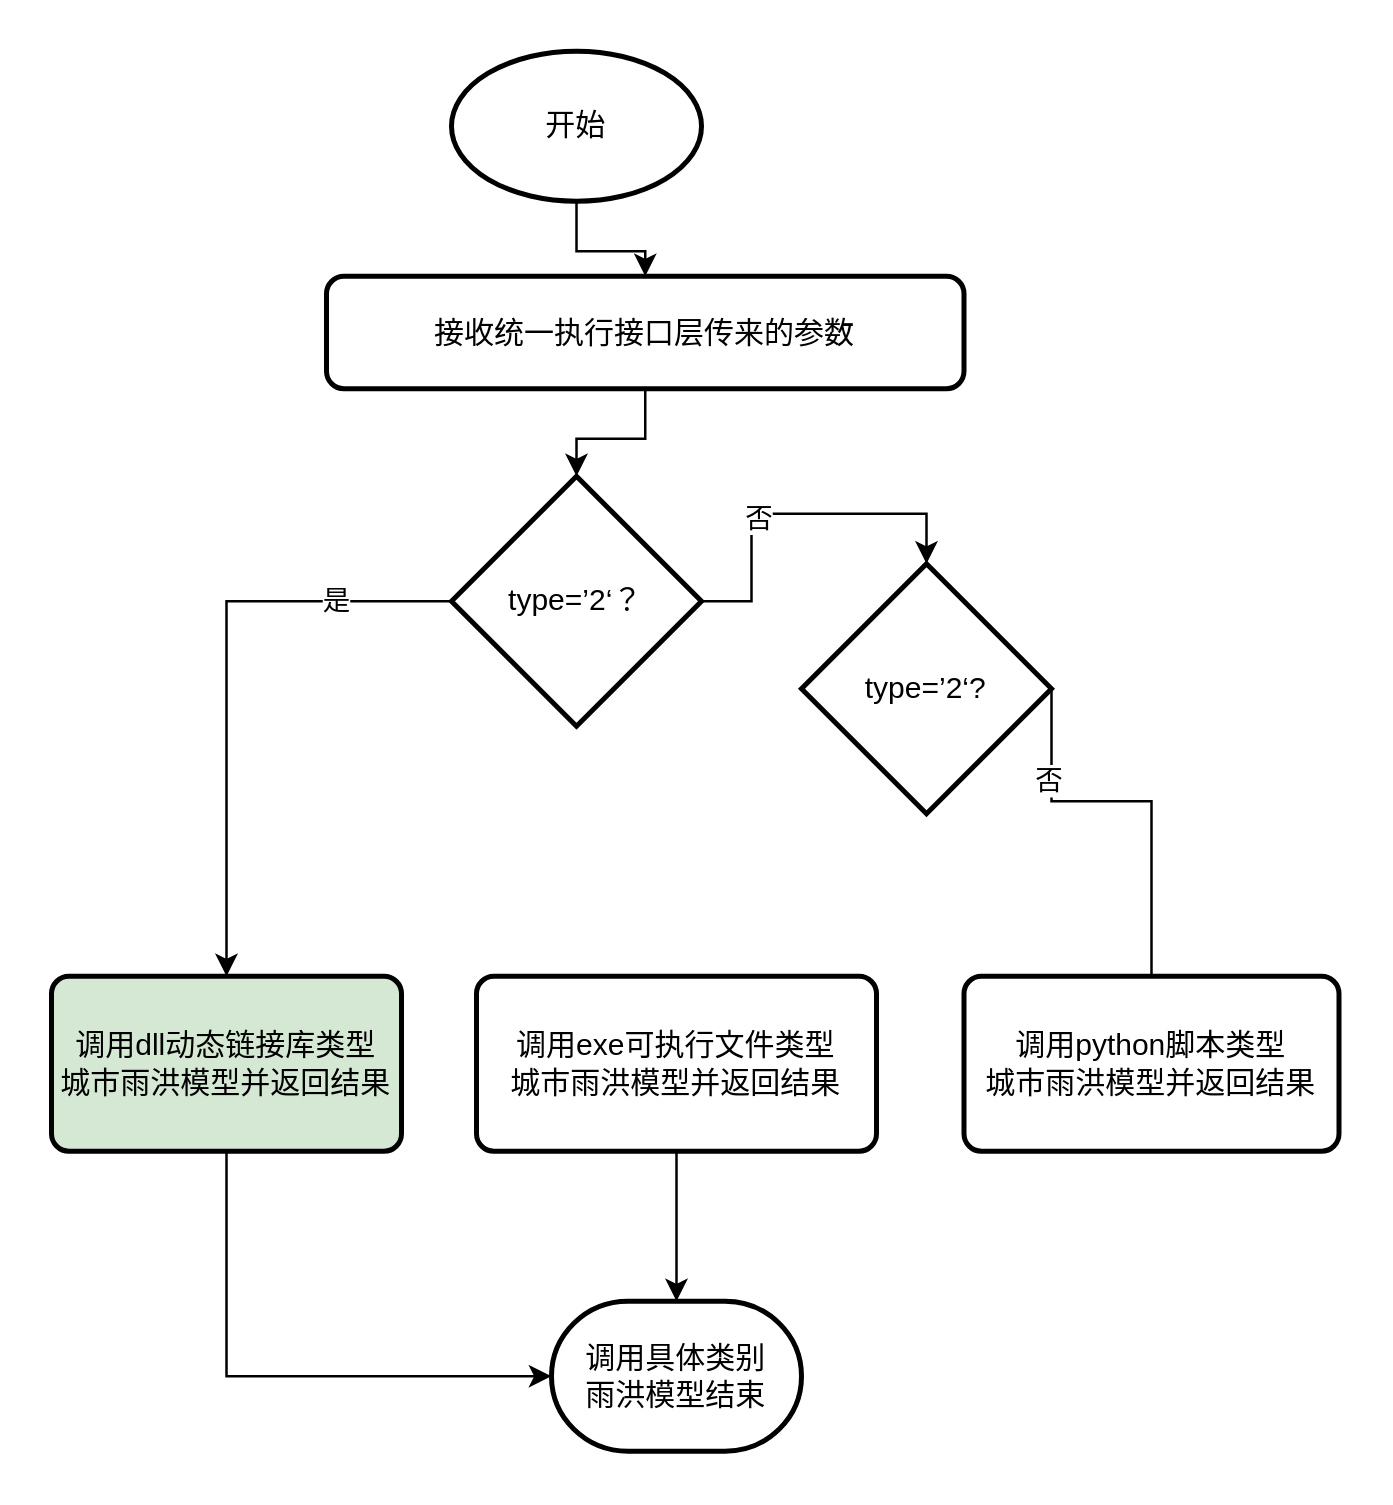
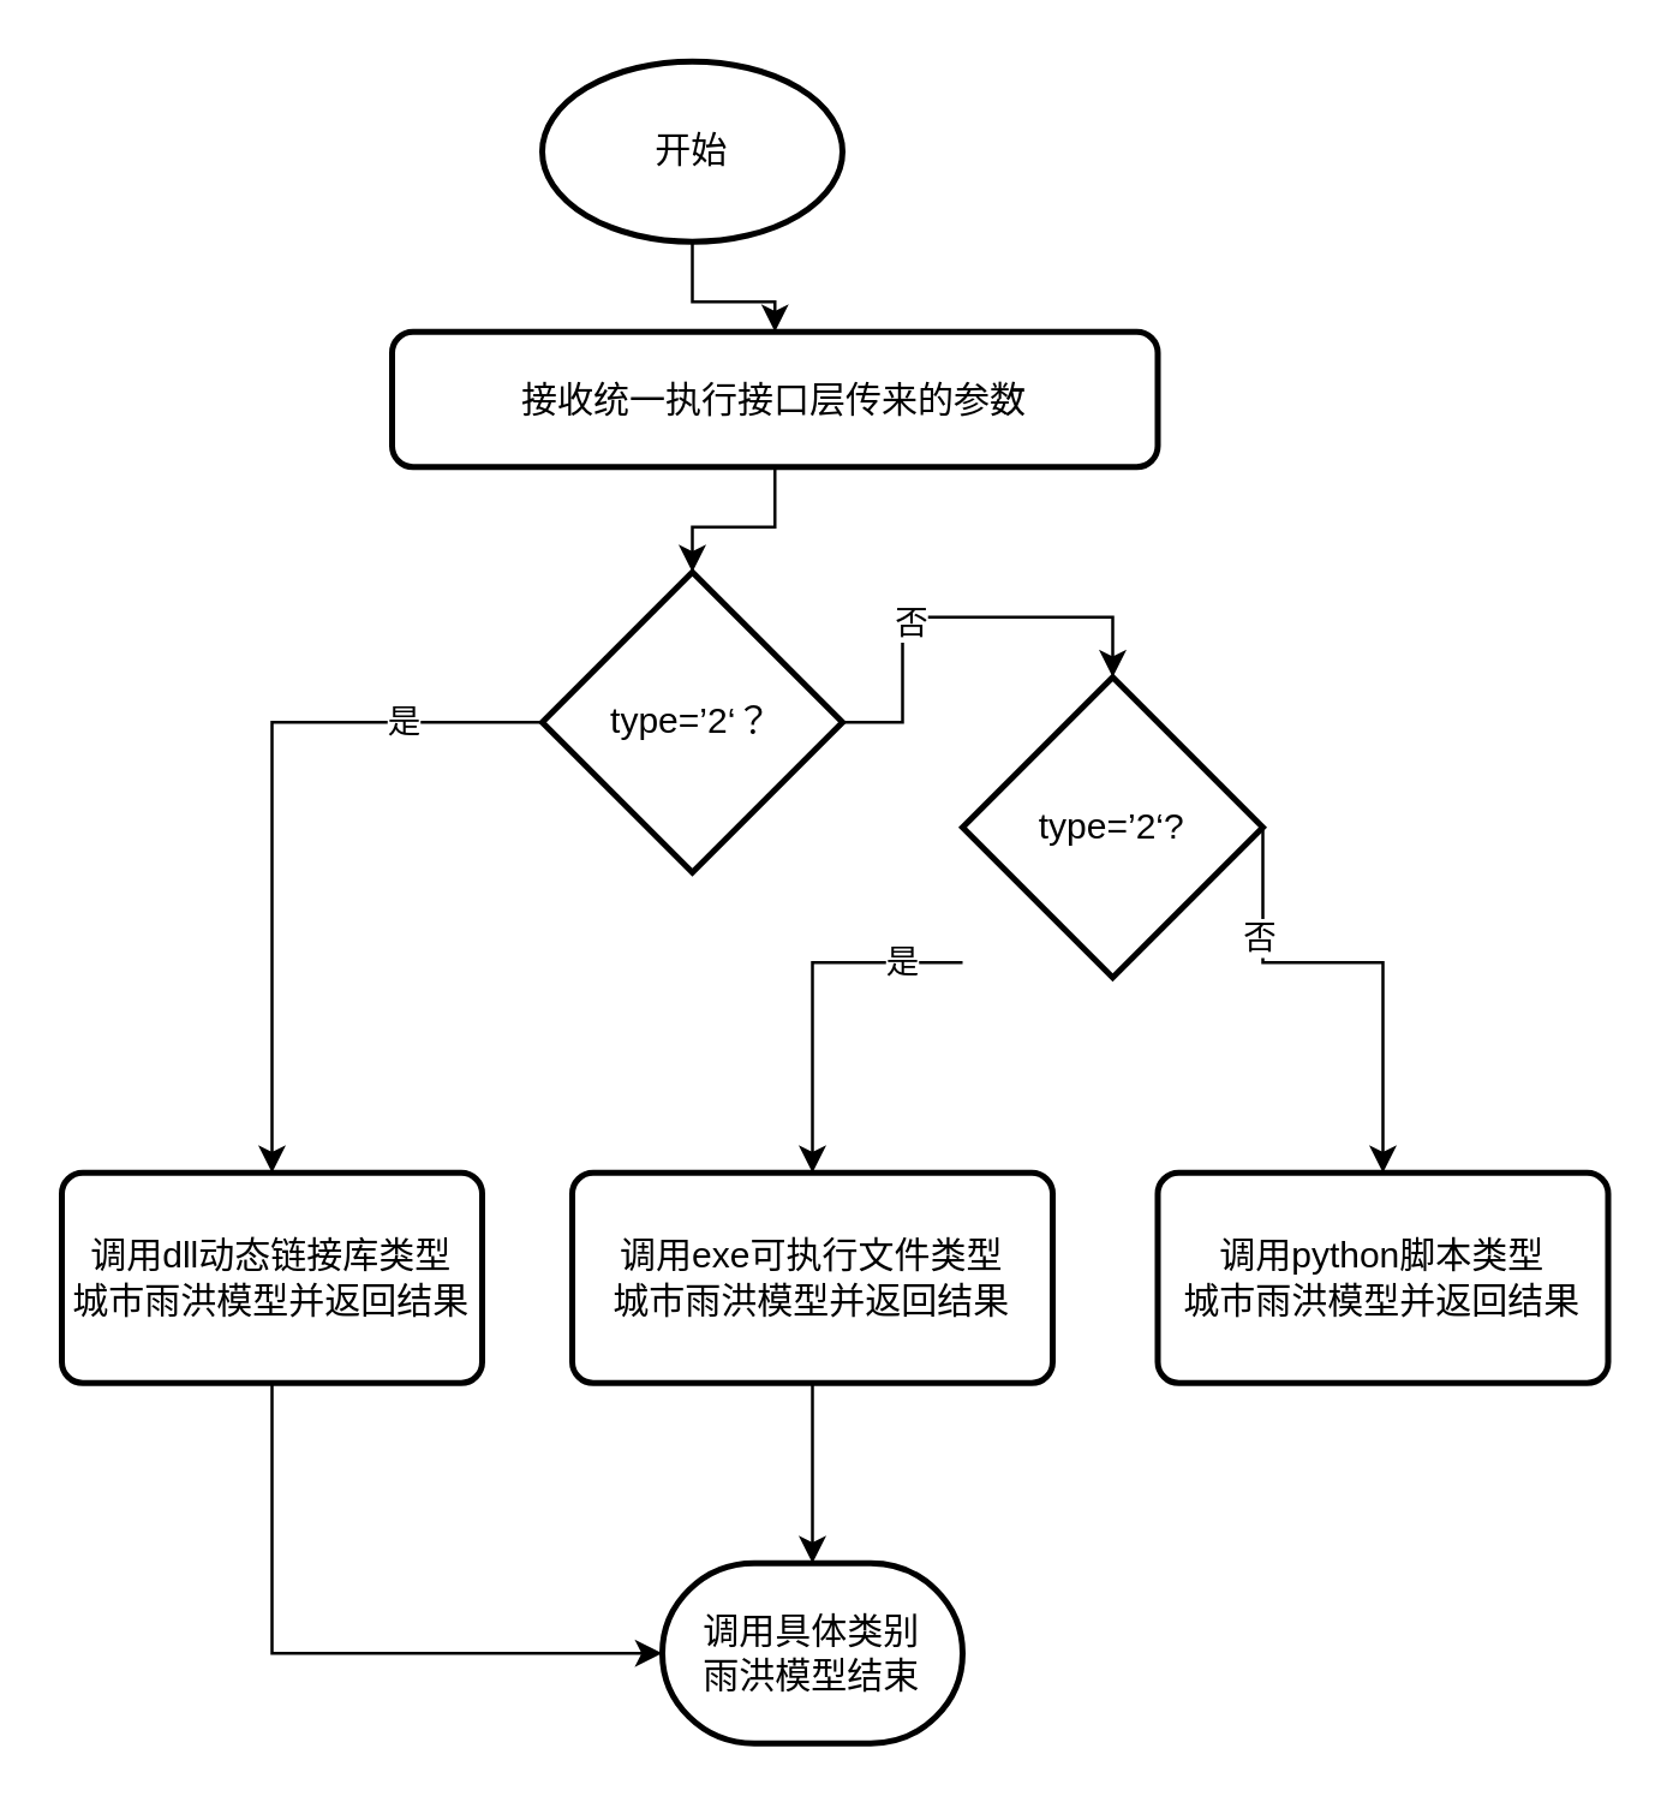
  <mxCell id="0" />
  <mxCell id="1" parent="0" />
  <mxCell id="2" style="edgeStyle=orthogonalEdgeStyle;rounded=0;orthogonalLoop=1;jettySize=auto;html=1;" edge="1" parent="1" source="3" target="4"><mxGeometry relative="1" as="geometry" /></mxCell>
  <mxCell id="3" value="开始" style="strokeWidth=2;html=1;shape=mxgraph.flowchart.start_1;whiteSpace=wrap;" vertex="1" parent="1"><mxGeometry x="180" y="20" width="100" height="60" as="geometry" /></mxCell>
  <mxCell id="4" value="接收统一执行接口层传来的参数" style="rounded=1;whiteSpace=wrap;html=1;absoluteArcSize=1;arcSize=14;strokeWidth=2;" vertex="1" parent="1"><mxGeometry x="130" y="110" width="255" height="45" as="geometry" /></mxCell>
  <mxCell id="5" style="edgeStyle=orthogonalEdgeStyle;rounded=0;orthogonalLoop=1;jettySize=auto;html=1;entryX=0.5;entryY=0;entryDx=0;entryDy=0;" edge="1" parent="1" source="7" target="8"><mxGeometry relative="1" as="geometry"><Array as="points"><mxPoint x="90" y="240" /><mxPoint x="90" y="390" /></Array></mxGeometry></mxCell>
  <mxCell id="6" value="是" style="edgeLabel;html=1;align=center;verticalAlign=middle;resizable=0;points=[];" vertex="1" connectable="0" parent="5"><mxGeometry x="-0.605" y="-1" relative="1" as="geometry"><mxPoint as="offset" /></mxGeometry></mxCell>
  <mxCell id="7" value="type=’2‘？" style="strokeWidth=2;html=1;shape=mxgraph.flowchart.decision;whiteSpace=wrap;" vertex="1" parent="1"><mxGeometry x="180" y="190" width="100" height="100" as="geometry" /></mxCell>
- <mxCell id="8" value="调用dll动态链接库类型&lt;div&gt;城市雨洪模型并返回结果&lt;/div&gt;" style="rounded=1;whiteSpace=wrap;html=1;absoluteArcSize=1;arcSize=14;strokeWidth=2;fillColor=#d5e8d4;" vertex="1" parent="1"><mxGeometry x="20" y="390" width="140" height="70" as="geometry" /></mxCell>
+ <mxCell id="8" value="调用dll动态链接库类型&lt;div&gt;城市雨洪模型并返回结果&lt;/div&gt;" style="rounded=1;whiteSpace=wrap;html=1;absoluteArcSize=1;arcSize=14;strokeWidth=2;" vertex="1" parent="1"><mxGeometry x="20" y="390" width="140" height="70" as="geometry" /></mxCell>
  <mxCell id="9" value="调用exe可执行文件类型&lt;div&gt;城市雨洪模型&lt;span style=&quot;background-color: initial;&quot;&gt;并返回结果&lt;/span&gt;&lt;/div&gt;" style="rounded=1;whiteSpace=wrap;html=1;absoluteArcSize=1;arcSize=14;strokeWidth=2;" vertex="1" parent="1"><mxGeometry x="190" y="390" width="160" height="70" as="geometry" /></mxCell>
  <mxCell id="10" style="edgeStyle=orthogonalEdgeStyle;rounded=0;orthogonalLoop=1;jettySize=auto;html=1;entryX=0.5;entryY=0;entryDx=0;entryDy=0;entryPerimeter=0;" edge="1" parent="1" source="4" target="7"><mxGeometry relative="1" as="geometry" /></mxCell>
  <mxCell id="11" value="调用具体类别&lt;div&gt;雨洪模型结束&lt;/div&gt;" style="strokeWidth=2;html=1;shape=mxgraph.flowchart.terminator;whiteSpace=wrap;" vertex="1" parent="1"><mxGeometry x="220" y="520" width="100" height="60" as="geometry" /></mxCell>
  <mxCell id="12" value="调用python脚本类型&lt;div&gt;城市雨洪模型&lt;span style=&quot;background-color: initial;&quot;&gt;并返回结果&lt;/span&gt;&lt;/div&gt;" style="rounded=1;whiteSpace=wrap;html=1;absoluteArcSize=1;arcSize=14;strokeWidth=2;" vertex="1" parent="1"><mxGeometry x="385" y="390" width="150" height="70" as="geometry" /></mxCell>
+ <mxCell id="13" style="edgeStyle=orthogonalEdgeStyle;rounded=0;orthogonalLoop=1;jettySize=auto;html=1;entryX=0.5;entryY=0;entryDx=0;entryDy=0;" edge="1" parent="1" source="15" target="9"><mxGeometry relative="1" as="geometry"><mxPoint x="265" y="400" as="targetPoint" /><Array as="points"><mxPoint x="270" y="320" /></Array></mxGeometry></mxCell>
+ <mxCell id="14" value="是" style="edgeLabel;html=1;align=center;verticalAlign=middle;resizable=0;points=[];" vertex="1" connectable="0" parent="13"><mxGeometry x="-0.644" y="-1" relative="1" as="geometry"><mxPoint as="offset" /></mxGeometry></mxCell>
  <mxCell id="15" value="type=’2‘?" style="strokeWidth=2;html=1;shape=mxgraph.flowchart.decision;whiteSpace=wrap;" vertex="1" parent="1"><mxGeometry x="320" y="225" width="100" height="100" as="geometry" /></mxCell>
  <mxCell id="16" style="edgeStyle=orthogonalEdgeStyle;rounded=0;orthogonalLoop=1;jettySize=auto;html=1;entryX=0.5;entryY=0;entryDx=0;entryDy=0;entryPerimeter=0;" edge="1" parent="1" source="7" target="15"><mxGeometry relative="1" as="geometry" /></mxCell>
  <mxCell id="17" value="否" style="edgeLabel;html=1;align=center;verticalAlign=middle;resizable=0;points=[];" vertex="1" connectable="0" parent="16"><mxGeometry x="-0.215" y="-1" relative="1" as="geometry"><mxPoint as="offset" /></mxGeometry></mxCell>
- <mxCell id="18" style="edgeStyle=orthogonalEdgeStyle;rounded=0;orthogonalLoop=1;jettySize=auto;html=1;exitX=1;exitY=0.5;exitDx=0;exitDy=0;exitPerimeter=0;entryX=0.5;entryY=0;entryDx=0;entryDy=0;endArrow=none;" edge="1" parent="1" source="15" target="12"><mxGeometry relative="1" as="geometry"><mxPoint x="474" y="400" as="targetPoint" /><Array as="points"><mxPoint x="460" y="320" /></Array></mxGeometry></mxCell>
+ <mxCell id="18" style="edgeStyle=orthogonalEdgeStyle;rounded=0;orthogonalLoop=1;jettySize=auto;html=1;exitX=1;exitY=0.5;exitDx=0;exitDy=0;exitPerimeter=0;entryX=0.5;entryY=0;entryDx=0;entryDy=0;" edge="1" parent="1" source="15" target="12"><mxGeometry relative="1" as="geometry"><mxPoint x="474" y="400" as="targetPoint" /><Array as="points"><mxPoint x="460" y="320" /></Array></mxGeometry></mxCell>
  <mxCell id="19" value="否" style="edgeLabel;html=1;align=center;verticalAlign=middle;resizable=0;points=[];" vertex="1" connectable="0" parent="18"><mxGeometry x="-0.539" y="-2" relative="1" as="geometry"><mxPoint as="offset" /></mxGeometry></mxCell>
  <mxCell id="20" style="edgeStyle=orthogonalEdgeStyle;rounded=0;orthogonalLoop=1;jettySize=auto;html=1;entryX=0;entryY=0.5;entryDx=0;entryDy=0;entryPerimeter=0;" edge="1" parent="1" source="8" target="11"><mxGeometry relative="1" as="geometry"><Array as="points"><mxPoint x="90" y="550" /></Array></mxGeometry></mxCell>
  <mxCell id="21" style="edgeStyle=orthogonalEdgeStyle;rounded=0;orthogonalLoop=1;jettySize=auto;html=1;entryX=0.5;entryY=0;entryDx=0;entryDy=0;entryPerimeter=0;" edge="1" parent="1" source="9" target="11"><mxGeometry relative="1" as="geometry" /></mxCell>
